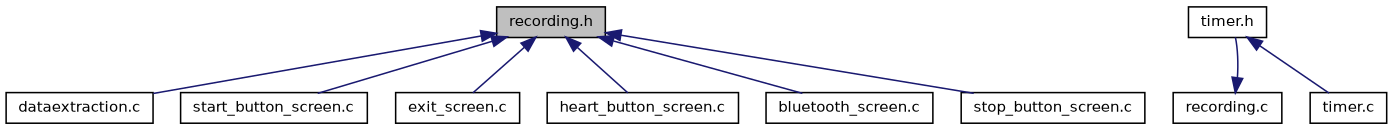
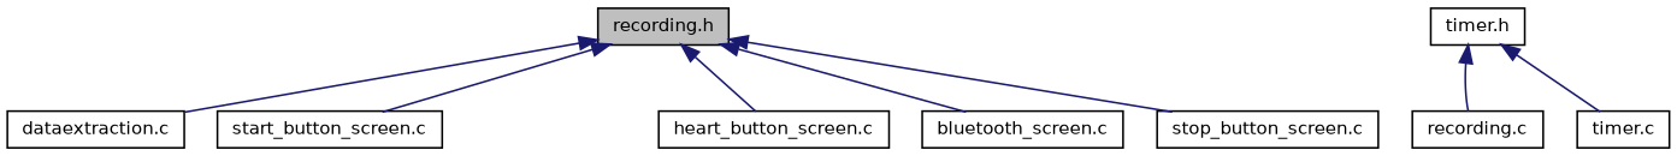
  digraph {
    node [color=black fillcolor=white fontname=Helvetica fontsize=10 shape=record style=filled]
    edge [color=midnightblue dir=back fontname=Helvetica fontsize=10 labelfontname=Helvetica labelfontsize=10 style=solid]
    n1 [fillcolor=grey75 fontcolor=black height=0.2 label="recording.h" width=0.4]
    n2 [height=0.2 label="dataextraction.c" width=0.4]
    n3 [height=0.2 label="start_button_screen.c" width=0.4]
-   n4 [height=0.2 label="exit_screen.c" width=0.4]
    n5 [height=0.2 label="heart_button_screen.c" width=0.4]
    n6 [height=0.2 label="bluetooth_screen.c" width=0.4]
    n7 [height=0.2 label="stop_button_screen.c" width=0.4]
    n8 [height=0.2 label="timer.h" width=0.4]
    n9 [height=0.2 label="recording.c" width=0.4]
    n10 [height=0.2 label="timer.c" width=0.4]
    n1 -> n2
    n1 -> n3
-   n1 -> n4
    n1 -> n5
    n1 -> n6
    n1 -> n7
-   n9 -> n8
+   n8 -> n9
    n8 -> n10
  }
